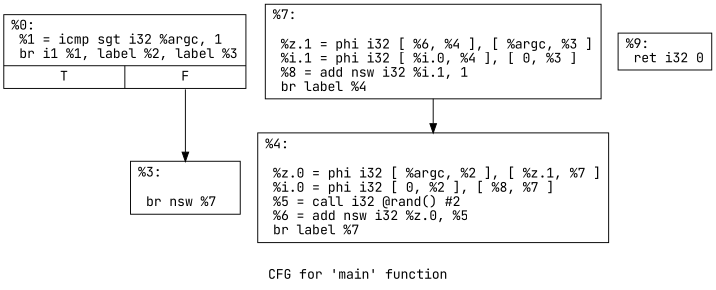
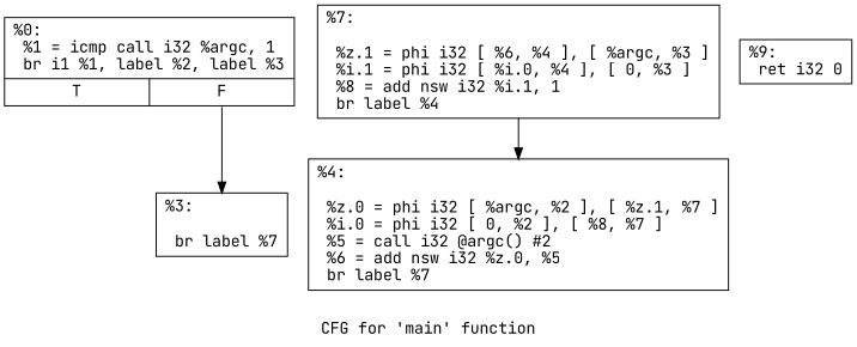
  digraph {
    fontname="JetBrains Mono"
    label="CFG for 'main' function"
    node [fontname="JetBrains Mono" shape=record]
    edge [fontname="JetBrains Mono"]
-   n1 [label="{%0:\l  %1 = icmp sgt i32 %argc, 1\l  br i1 %1, label %2, label %3\l|{<s0>T|<s1>F}}"]
-   n2 [label="{%3:\l\l  br nsw %7\l}"]
-   n3 [label="{%4:\l\l  %z.0 = phi i32 [ %argc, %2 ], [ %z.1, %7 ]\l  %i.0 = phi i32 [ 0, %2 ], [ %8, %7 ]\l  %5 = call i32 @rand() #2\l  %6 = add nsw i32 %z.0, %5\l  br label %7\l}"]
+   n1 [label="{%0:\l  %1 = icmp call i32 %argc, 1\l  br i1 %1, label %2, label %3\l|{<s0>T|<s1>F}}"]
+   n2 [label="{%3:\l\l  br label %7\l}"]
+   n3 [label="{%4:\l\l  %z.0 = phi i32 [ %argc, %2 ], [ %z.1, %7 ]\l  %i.0 = phi i32 [ 0, %2 ], [ %8, %7 ]\l  %5 = call i32 @argc() #2\l  %6 = add nsw i32 %z.0, %5\l  br label %7\l}"]
    n4 [label="{%7:\l\l  %z.1 = phi i32 [ %6, %4 ], [ %argc, %3 ]\l  %i.1 = phi i32 [ %i.0, %4 ], [ 0, %3 ]\l  %8 = add nsw i32 %i.1, 1\l  br label %4\l}"]
    n5 [label="{%9:                                                  \l  ret i32 0\l}"]
    n1 -> n2 [tailport=s1]
    n4 -> n3
  }
